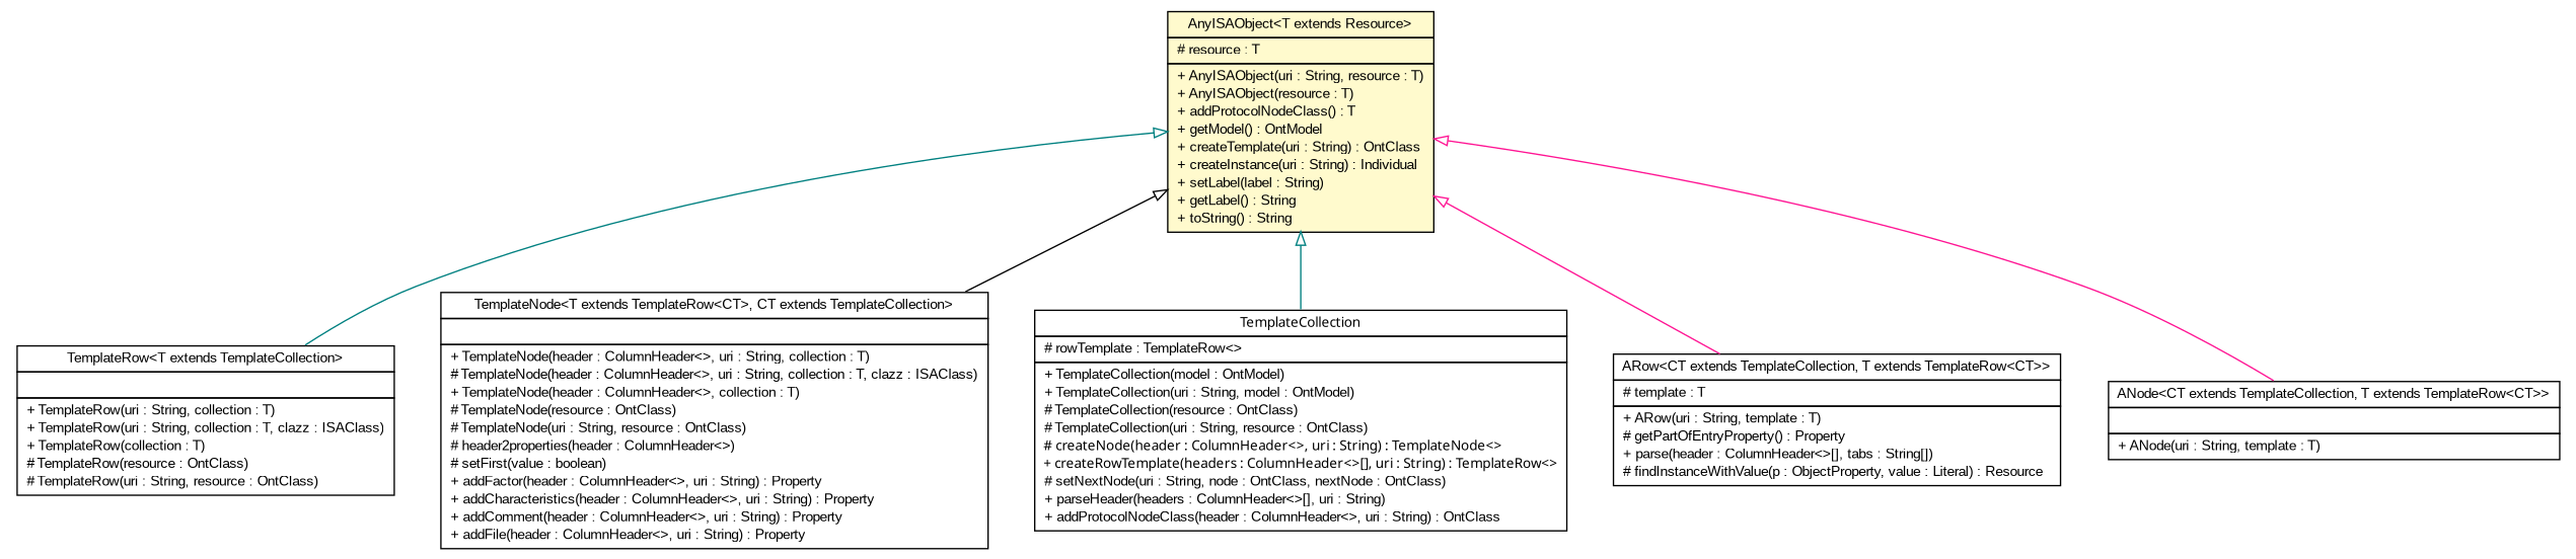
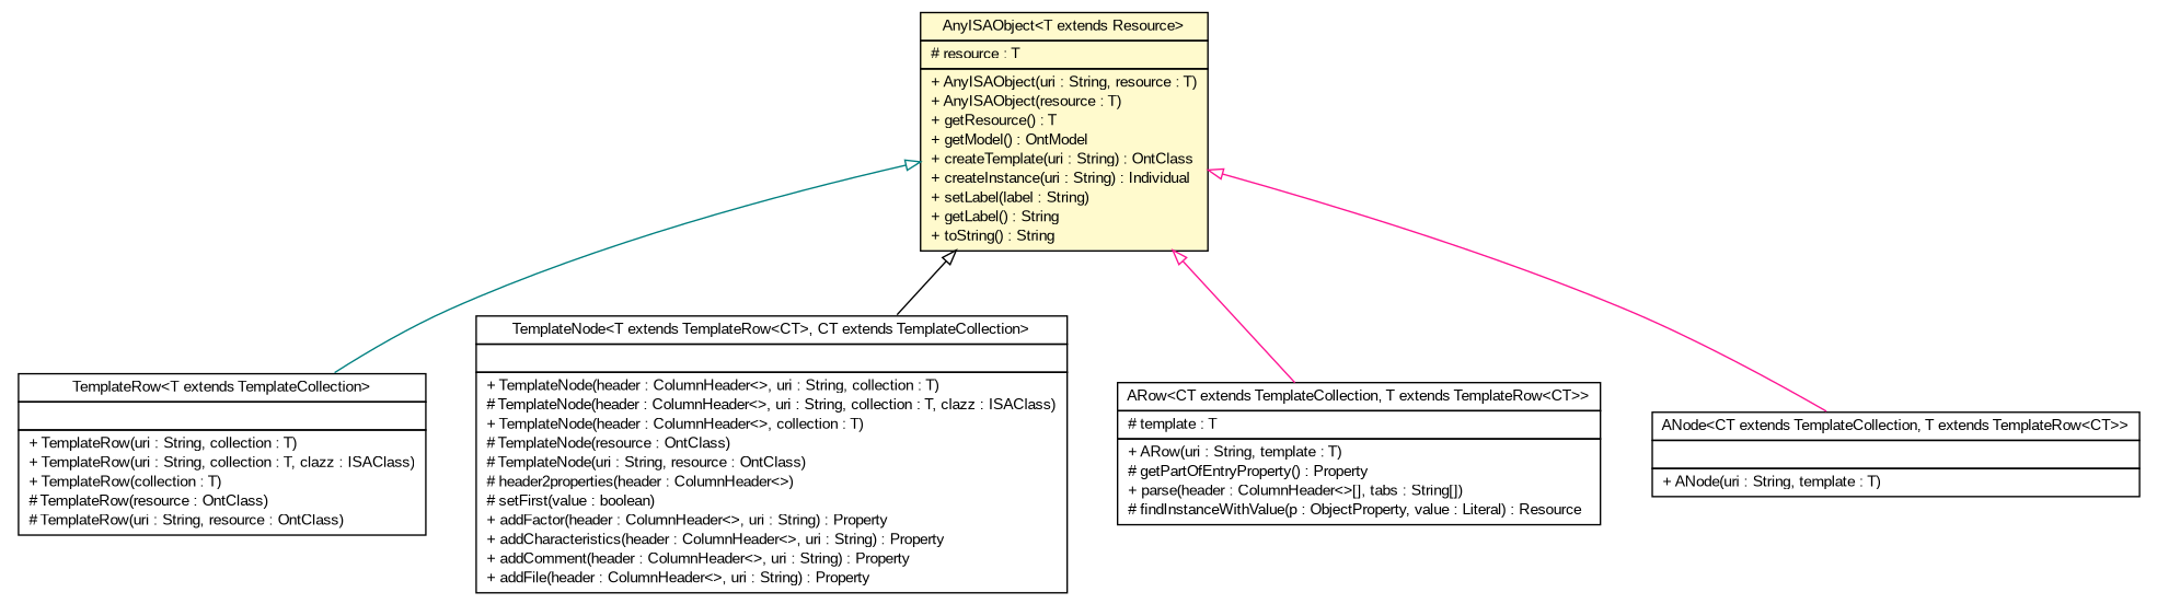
  digraph {
    node [fontcolor=black fontname=arial fontsize=10.0 shape=plaintext]
    edge [arrowtail=empty color=teal dir=back fontname=arial fontsize=10 headport=p labelfontname=arial labelfontsize=10 tailport=p]
    n1 [label=<<table border="0" cellborder="1" cellspacing="0" cellpadding="2" port="p" href="./TemplateRow.html"> 		<tr><td><table border="0" cellspacing="0" cellpadding="1"> 			<tr><td> TemplateRow&lt;T extends TemplateCollection&gt; </td></tr> 		</table></td></tr> 		<tr><td><table border="0" cellspacing="0" cellpadding="1"> 			<tr><td align="left">  </td></tr> 		</table></td></tr> 		<tr><td><table border="0" cellspacing="0" cellpadding="1"> 			<tr><td align="left"> + TemplateRow(uri : String, collection : T) </td></tr> 			<tr><td align="left"> + TemplateRow(uri : String, collection : T, clazz : ISAClass) </td></tr> 			<tr><td align="left"> + TemplateRow(collection : T) </td></tr> 			<tr><td align="left"> # TemplateRow(resource : OntClass) </td></tr> 			<tr><td align="left"> # TemplateRow(uri : String, resource : OntClass) </td></tr> 		</table></td></tr> 		</table>>]
    n2 [label=<<table border="0" cellborder="1" cellspacing="0" cellpadding="2" port="p" href="./TemplateNode.html"> 		<tr><td><table border="0" cellspacing="0" cellpadding="1"> 			<tr><td> TemplateNode&lt;T extends TemplateRow&lt;CT&gt;, CT extends TemplateCollection&gt; </td></tr> 		</table></td></tr> 		<tr><td><table border="0" cellspacing="0" cellpadding="1"> 			<tr><td align="left">  </td></tr> 		</table></td></tr> 		<tr><td><table border="0" cellspacing="0" cellpadding="1"> 			<tr><td align="left"> + TemplateNode(header : ColumnHeader&lt;&gt;, uri : String, collection : T) </td></tr> 			<tr><td align="left"> # TemplateNode(header : ColumnHeader&lt;&gt;, uri : String, collection : T, clazz : ISAClass) </td></tr> 			<tr><td align="left"> + TemplateNode(header : ColumnHeader&lt;&gt;, collection : T) </td></tr> 			<tr><td align="left"> # TemplateNode(resource : OntClass) </td></tr> 			<tr><td align="left"> # TemplateNode(uri : String, resource : OntClass) </td></tr> 			<tr><td align="left"> # header2properties(header : ColumnHeader&lt;&gt;) </td></tr> 			<tr><td align="left"> # setFirst(value : boolean) </td></tr> 			<tr><td align="left"> + addFactor(header : ColumnHeader&lt;&gt;, uri : String) : Property </td></tr> 			<tr><td align="left"> + addCharacteristics(header : ColumnHeader&lt;&gt;, uri : String) : Property </td></tr> 			<tr><td align="left"> + addComment(header : ColumnHeader&lt;&gt;, uri : String) : Property </td></tr> 			<tr><td align="left"> + addFile(header : ColumnHeader&lt;&gt;, uri : String) : Property </td></tr> 		</table></td></tr> 		</table>>]
-   n3 [label=<<table border="0" cellborder="1" cellspacing="0" cellpadding="2" port="p" href="./TemplateCollection.html"> 		<tr><td><table border="0" cellspacing="0" cellpadding="1"> 			<tr><td><font face="ariali"> TemplateCollection </font></td></tr> 		</table></td></tr> 		<tr><td><table border="0" cellspacing="0" cellpadding="1"> 			<tr><td align="left"> # rowTemplate : TemplateRow&lt;&gt; </td></tr> 		</table></td></tr> 		<tr><td><table border="0" cellspacing="0" cellpadding="1"> 			<tr><td align="left"> + TemplateCollection(model : OntModel) </td></tr> 			<tr><td align="left"> + TemplateCollection(uri : String, model : OntModel) </td></tr> 			<tr><td align="left"> # TemplateCollection(resource : OntClass) </td></tr> 			<tr><td align="left"> # TemplateCollection(uri : String, resource : OntClass) </td></tr> 			<tr><td align="left"><font face="ariali" point-size="10.0"> # createNode(header : ColumnHeader&lt;&gt;, uri : String) : TemplateNode&lt;&gt; </font></td></tr> 			<tr><td align="left"><font face="ariali" point-size="10.0"> + createRowTemplate(headers : ColumnHeader&lt;&gt;[], uri : String) : TemplateRow&lt;&gt; </font></td></tr> 			<tr><td align="left"> # setNextNode(uri : String, node : OntClass, nextNode : OntClass) </td></tr> 			<tr><td align="left"> + parseHeader(headers : ColumnHeader&lt;&gt;[], uri : String) </td></tr> 			<tr><td align="left"> + addProtocolNodeClass(header : ColumnHeader&lt;&gt;, uri : String) : OntClass </td></tr> 		</table></td></tr> 		</table>>]
    n4 [label=<<table border="0" cellborder="1" cellspacing="0" cellpadding="2" port="p" href="./ARow.html"> 		<tr><td><table border="0" cellspacing="0" cellpadding="1"> 			<tr><td> ARow&lt;CT extends TemplateCollection, T extends TemplateRow&lt;CT&gt;&gt; </td></tr> 		</table></td></tr> 		<tr><td><table border="0" cellspacing="0" cellpadding="1"> 			<tr><td align="left"> # template : T </td></tr> 		</table></td></tr> 		<tr><td><table border="0" cellspacing="0" cellpadding="1"> 			<tr><td align="left"> + ARow(uri : String, template : T) </td></tr> 			<tr><td align="left"> # getPartOfEntryProperty() : Property </td></tr> 			<tr><td align="left"> + parse(header : ColumnHeader&lt;&gt;[], tabs : String[]) </td></tr> 			<tr><td align="left"> # findInstanceWithValue(p : ObjectProperty, value : Literal) : Resource </td></tr> 		</table></td></tr> 		</table>>]
-   n5 [label=<<table border="0" cellborder="1" cellspacing="0" cellpadding="2" port="p" bgcolor="lemonChiffon" href="./AnyISAObject.html"> 		<tr><td><table border="0" cellspacing="0" cellpadding="1"> 			<tr><td> AnyISAObject&lt;T extends Resource&gt; </td></tr> 		</table></td></tr> 		<tr><td><table border="0" cellspacing="0" cellpadding="1"> 			<tr><td align="left"> # resource : T </td></tr> 		</table></td></tr> 		<tr><td><table border="0" cellspacing="0" cellpadding="1"> 			<tr><td align="left"> + AnyISAObject(uri : String, resource : T) </td></tr> 			<tr><td align="left"> + AnyISAObject(resource : T) </td></tr> 			<tr><td align="left"> + addProtocolNodeClass() : T </td></tr> 			<tr><td align="left"> + getModel() : OntModel </td></tr> 			<tr><td align="left"> + createTemplate(uri : String) : OntClass </td></tr> 			<tr><td align="left"> + createInstance(uri : String) : Individual </td></tr> 			<tr><td align="left"> + setLabel(label : String) </td></tr> 			<tr><td align="left"> + getLabel() : String </td></tr> 			<tr><td align="left"> + toString() : String </td></tr> 		</table></td></tr> 		</table>>]
+   n5 [label=<<table border="0" cellborder="1" cellspacing="0" cellpadding="2" port="p" bgcolor="lemonChiffon" href="./AnyISAObject.html"> 		<tr><td><table border="0" cellspacing="0" cellpadding="1"> 			<tr><td> AnyISAObject&lt;T extends Resource&gt; </td></tr> 		</table></td></tr> 		<tr><td><table border="0" cellspacing="0" cellpadding="1"> 			<tr><td align="left"> # resource : T </td></tr> 		</table></td></tr> 		<tr><td><table border="0" cellspacing="0" cellpadding="1"> 			<tr><td align="left"> + AnyISAObject(uri : String, resource : T) </td></tr> 			<tr><td align="left"> + AnyISAObject(resource : T) </td></tr> 			<tr><td align="left"> + getResource() : T </td></tr> 			<tr><td align="left"> + getModel() : OntModel </td></tr> 			<tr><td align="left"> + createTemplate(uri : String) : OntClass </td></tr> 			<tr><td align="left"> + createInstance(uri : String) : Individual </td></tr> 			<tr><td align="left"> + setLabel(label : String) </td></tr> 			<tr><td align="left"> + getLabel() : String </td></tr> 			<tr><td align="left"> + toString() : String </td></tr> 		</table></td></tr> 		</table>>]
    n6 [label=<<table border="0" cellborder="1" cellspacing="0" cellpadding="2" port="p" href="./ANode.html"> 		<tr><td><table border="0" cellspacing="0" cellpadding="1"> 			<tr><td> ANode&lt;CT extends TemplateCollection, T extends TemplateRow&lt;CT&gt;&gt; </td></tr> 		</table></td></tr> 		<tr><td><table border="0" cellspacing="0" cellpadding="1"> 			<tr><td align="left">  </td></tr> 		</table></td></tr> 		<tr><td><table border="0" cellspacing="0" cellpadding="1"> 			<tr><td align="left"> + ANode(uri : String, template : T) </td></tr> 		</table></td></tr> 		</table>>]
    n5 -> n1
    n5 -> n2 [color=black]
-   n5 -> n3
    n5 -> n4 [color=deeppink]
    n5 -> n6 [color=deeppink]
  }
